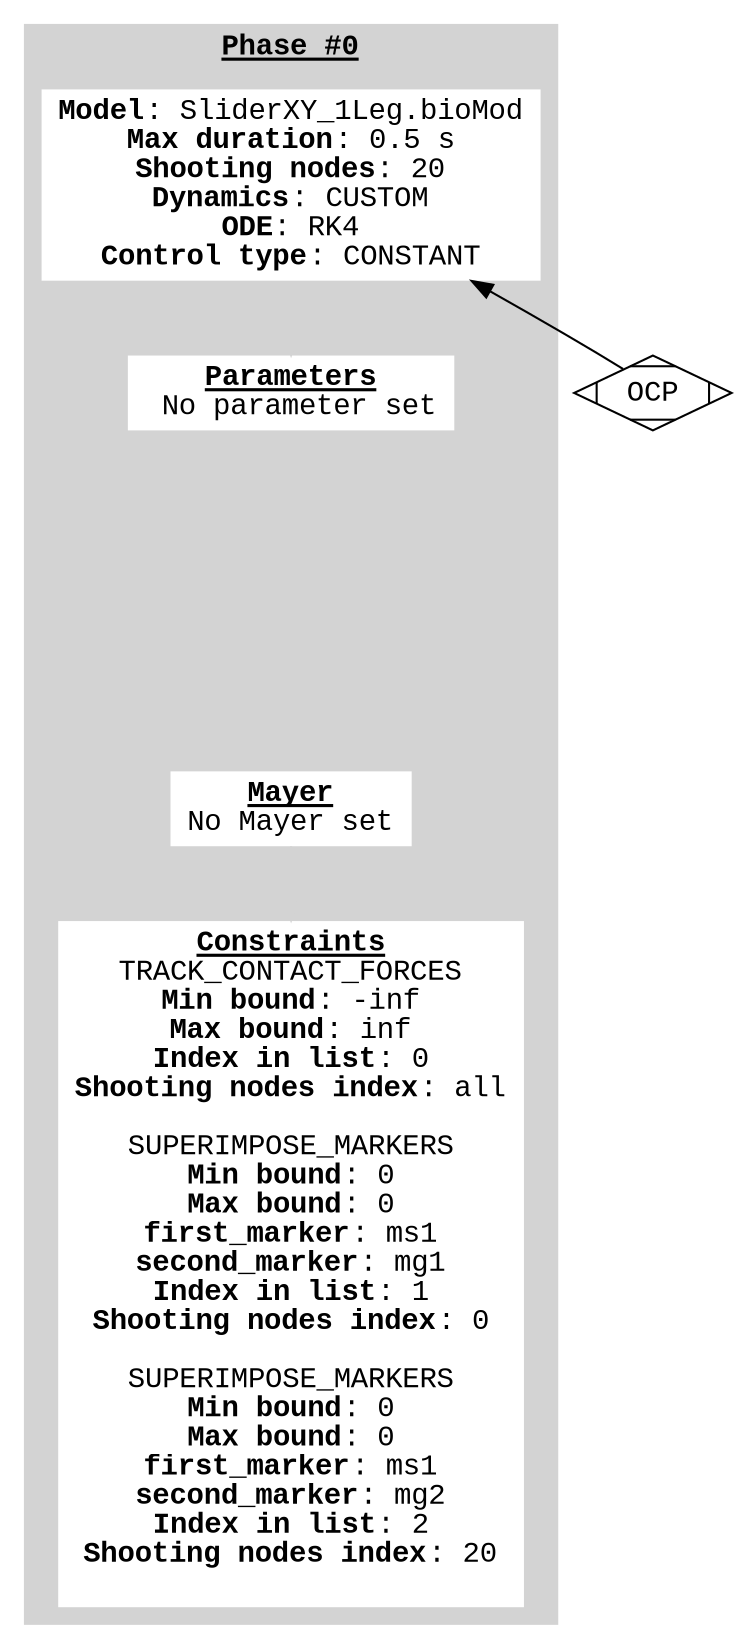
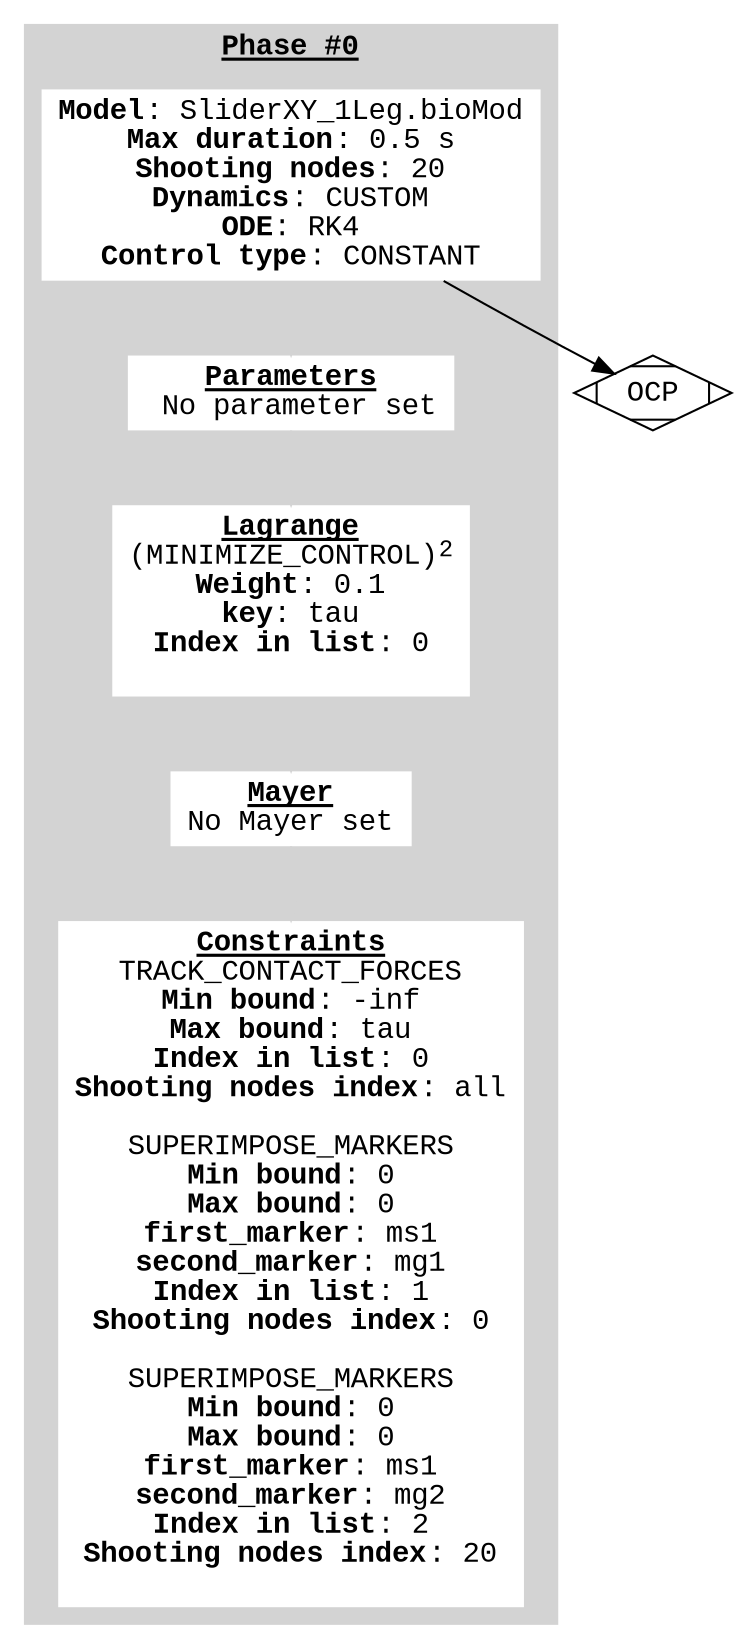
  digraph {
    fontname="Liberation Mono"
    node [color=white fontname="Liberation Mono" shape=plaintext style=filled]
    edge [color=lightgrey fontname="Liberation Mono"]
    n1 [label=<<b>Model</b>: SliderXY_1Leg.bioMod<br/><b>Max duration</b>: 0.5 s<br/><b>Shooting nodes</b>: 20<br/><b>Dynamics</b>: CUSTOM<br/><b>ODE</b>: RK4<br/><b>Control type</b>: CONSTANT>]
    n2 [label=<<u><b>Parameters</b></u><br/> No parameter set>]
+   n3 [label=<<u><b>Lagrange</b></u><br/>(MINIMIZE_CONTROL)<sup>2</sup><br/><b>Weight</b>: 0.1<br/><b>key</b>: tau<br/><b>Index in list</b>: 0<br/><br/>>]
    n4 [label=<<u><b>Mayer</b></u><br/>No Mayer set>]
-   n5 [label=<<u><b>Constraints</b></u><br/>TRACK_CONTACT_FORCES<br/><b>Min bound</b>: -inf<br/><b>Max bound</b>: inf<br/><b>Index in list</b>: 0<br/><b>Shooting nodes index</b>: all<br/><br/>SUPERIMPOSE_MARKERS<br/><b>Min bound</b>: 0<br/><b>Max bound</b>: 0<br/><b>first_marker</b>: ms1<br/><b>second_marker</b>: mg1<br/><b>Index in list</b>: 1<br/><b>Shooting nodes index</b>: 0<br/><br/>SUPERIMPOSE_MARKERS<br/><b>Min bound</b>: 0<br/><b>Max bound</b>: 0<br/><b>first_marker</b>: ms1<br/><b>second_marker</b>: mg2<br/><b>Index in list</b>: 2<br/><b>Shooting nodes index</b>: 20<br/><br/>>]
+   n5 [label=<<u><b>Constraints</b></u><br/>TRACK_CONTACT_FORCES<br/><b>Min bound</b>: -inf<br/><b>Max bound</b>: tau<br/><b>Index in list</b>: 0<br/><b>Shooting nodes index</b>: all<br/><br/>SUPERIMPOSE_MARKERS<br/><b>Min bound</b>: 0<br/><b>Max bound</b>: 0<br/><b>first_marker</b>: ms1<br/><b>second_marker</b>: mg1<br/><b>Index in list</b>: 1<br/><b>Shooting nodes index</b>: 0<br/><br/>SUPERIMPOSE_MARKERS<br/><b>Min bound</b>: 0<br/><b>Max bound</b>: 0<br/><b>first_marker</b>: ms1<br/><b>second_marker</b>: mg2<br/><b>Index in list</b>: 2<br/><b>Shooting nodes index</b>: 20<br/><br/>>]
    OCP [shape=Mdiamond color="" style=""]
    subgraph cluster_1 {
      color=lightgrey
      label=<<u><b>Phase #0</b></u>>
      style=filled
      n1
      n2
+     n3
      n4
      n5
    }
    subgraph cluster_2 {
      color=invis
      label=<<u><b>Phase transitions</b></u>>
    }
    n1 -> n2
+   n2 -> n3
+   n3 -> n4
    n4 -> n5
-   OCP -> n1 [color=""]
+   n1 -> OCP [color=""]
  }
